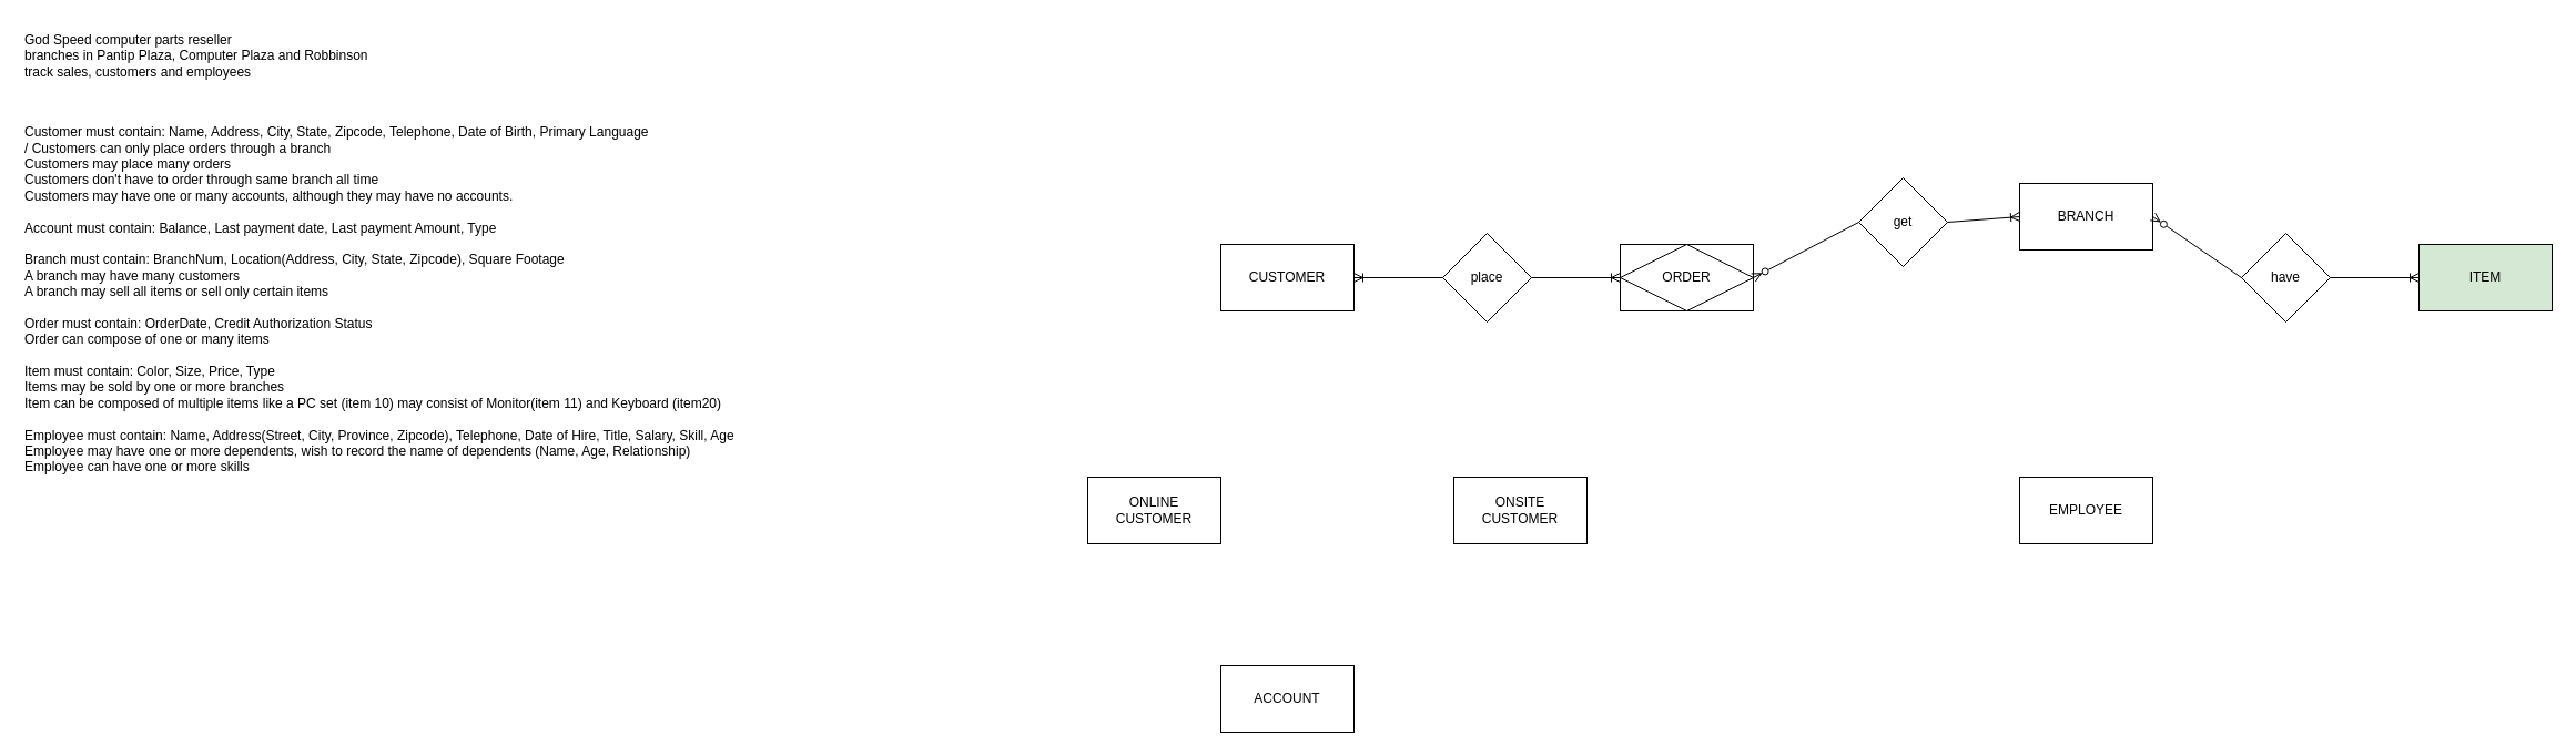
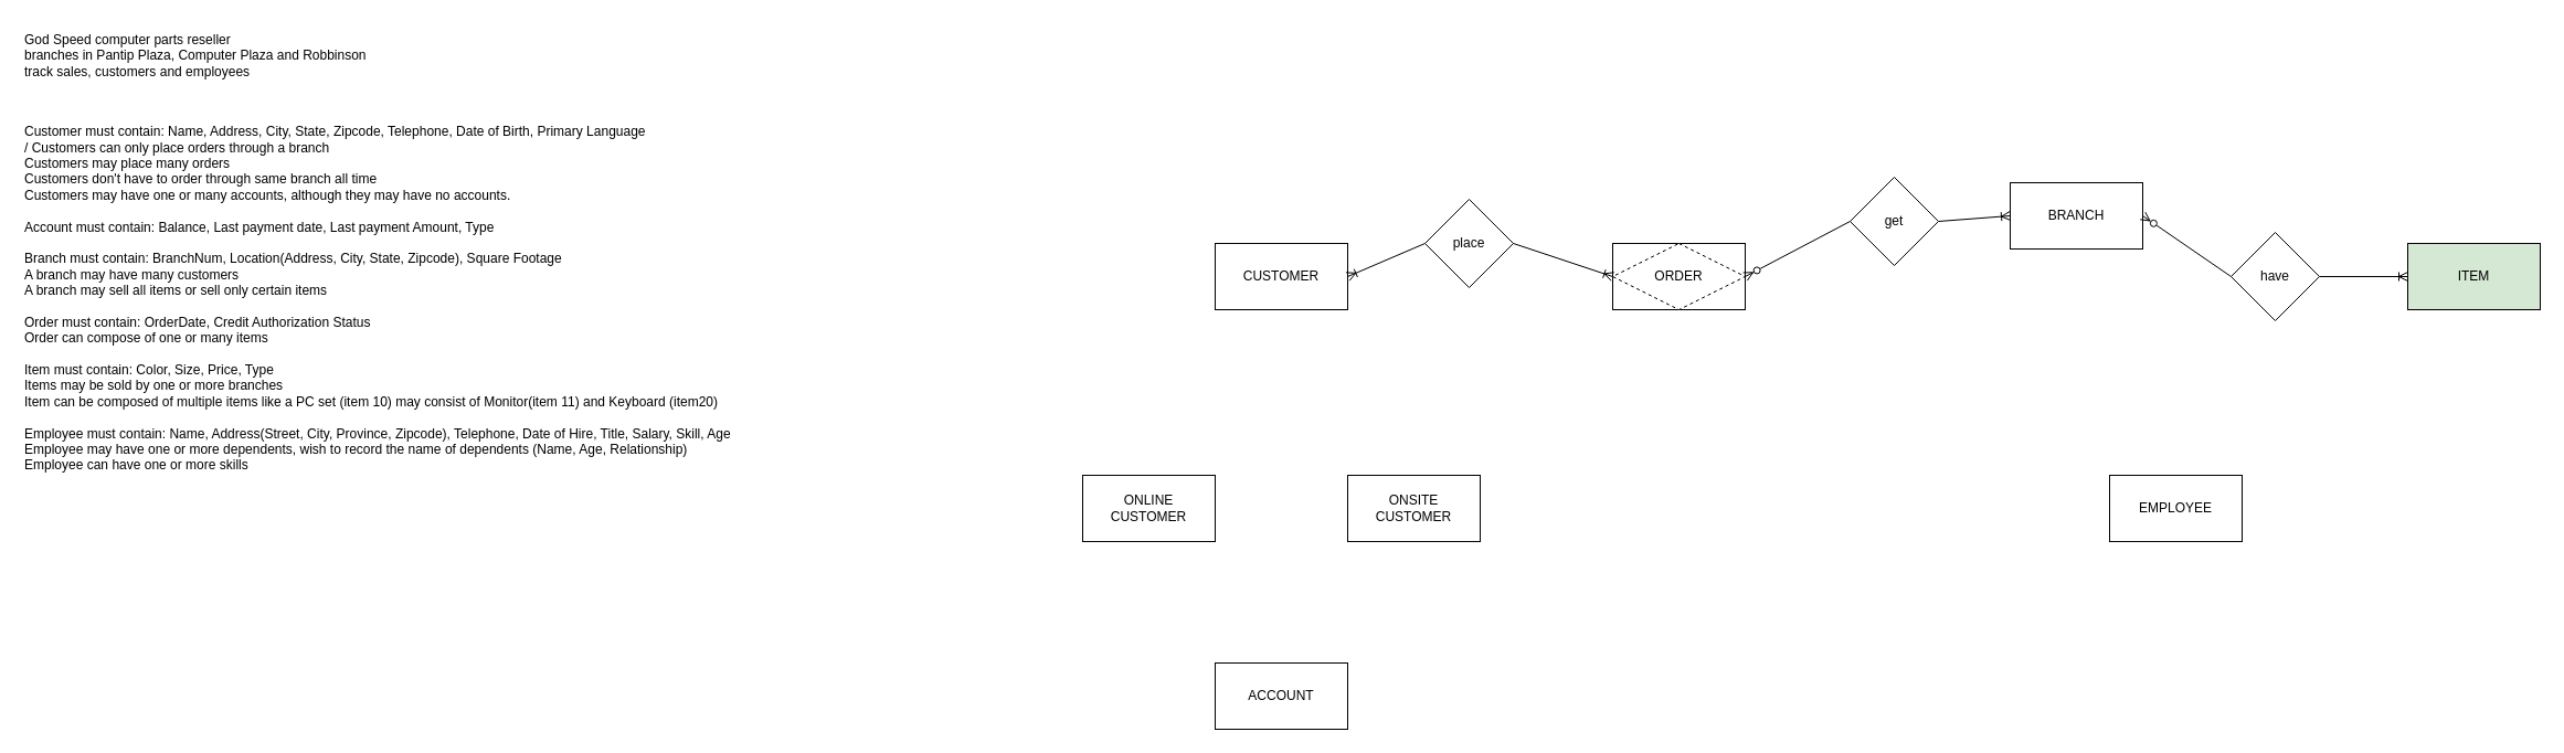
  <mxCell id="0" />
  <mxCell id="1" parent="0" />
  <mxCell id="2" value="CUSTOMER" style="rounded=0;whiteSpace=wrap;html=1;" vertex="1" parent="1"><mxGeometry x="1100" y="220" width="120" height="60" as="geometry" /></mxCell>
  <mxCell id="3" value="God Speed computer parts reseller&lt;div&gt;branches in Pantip Plaza, Computer Plaza and Robbinson&lt;/div&gt;&lt;div&gt;track sales, customers and employees&lt;/div&gt;" style="text;html=1;align=left;verticalAlign=middle;whiteSpace=wrap;rounded=0;" vertex="1" parent="1"><mxGeometry x="20" y="20" width="320" height="60" as="geometry" /></mxCell>
  <mxCell id="4" value="&lt;div&gt;Customer must contain: Name, Address, City, State, Zipcode, Telephone, Date of Birth, Primary Language&lt;/div&gt;/ Customers can only place orders through a branch&amp;nbsp;&lt;div&gt;Customers may place many orders&lt;/div&gt;&lt;div&gt;Customers don't have to order through same branch all time&lt;/div&gt;&lt;div&gt;Customers may have one or many accounts, although they may have no accounts.&lt;/div&gt;&lt;div&gt;&lt;br&gt;&lt;/div&gt;&lt;div&gt;Account must contain: Balance, Last payment date, Last payment Amount, Type&lt;/div&gt;&lt;div&gt;&lt;br&gt;&lt;/div&gt;&lt;div&gt;Branch must contain: BranchNum, Location(Address, City, State, Zipcode), Square Footage&lt;/div&gt;&lt;div&gt;A branch may have many customers&lt;/div&gt;&lt;div&gt;A branch may sell all items or sell only certain items&lt;/div&gt;&lt;div&gt;&lt;br&gt;&lt;/div&gt;&lt;div&gt;&lt;div&gt;Order must contain: OrderDate, Credit Authorization Status&lt;/div&gt;&lt;/div&gt;&lt;div&gt;Order can compose of one or many items&lt;/div&gt;&lt;div&gt;&lt;br&gt;&lt;/div&gt;&lt;div&gt;&lt;div&gt;Item must contain: Color, Size, Price, Type&lt;/div&gt;&lt;/div&gt;&lt;div&gt;Items may be sold by one or more branches&lt;/div&gt;&lt;div&gt;Item can be composed of multiple items like a PC set (item 10) may consist of Monitor(item 11) and Keyboard (item20)&lt;/div&gt;&lt;div&gt;&lt;br&gt;&lt;/div&gt;&lt;div&gt;&lt;div&gt;Employee must contain: Name, Address(Street, City, Province, Zipcode), Telephone, Date of Hire, Title, Salary, Skill, Age&lt;/div&gt;&lt;div&gt;Employee may have one or more dependents, wish to record the name of dependents (Name, Age, Relationship)&lt;/div&gt;&lt;div&gt;Employee can have one or more skills&lt;/div&gt;&lt;/div&gt;" style="text;html=1;align=left;verticalAlign=middle;whiteSpace=wrap;rounded=0;" vertex="1" parent="1"><mxGeometry x="20" y="110" width="660" height="320" as="geometry" /></mxCell>
  <mxCell id="5" value="BRANCH" style="rounded=0;whiteSpace=wrap;html=1;" vertex="1" parent="1"><mxGeometry x="1820" y="165" width="120" height="60" as="geometry" /></mxCell>
  <mxCell id="6" value="" style="group" vertex="1" connectable="0" parent="1"><mxGeometry x="1460" y="220" width="120" height="60" as="geometry" /></mxCell>
  <mxCell id="7" value="" style="rounded=0;whiteSpace=wrap;html=1;" vertex="1" parent="6"><mxGeometry width="120" height="60" as="geometry" /></mxCell>
- <mxCell id="8" value="ORDER" style="rhombus;whiteSpace=wrap;html=1;" vertex="1" parent="6"><mxGeometry width="120" height="60" as="geometry" /></mxCell>
+ <mxCell id="8" value="ORDER" style="rhombus;whiteSpace=wrap;html=1;dashed=1;" vertex="1" parent="6"><mxGeometry width="120" height="60" as="geometry" /></mxCell>
  <mxCell id="9" value="ACCOUNT" style="rounded=0;whiteSpace=wrap;html=1;" vertex="1" parent="1"><mxGeometry x="1100" y="600" width="120" height="60" as="geometry" /></mxCell>
- <mxCell id="10" value="EMPLOYEE" style="rounded=0;whiteSpace=wrap;html=1;" vertex="1" parent="1"><mxGeometry x="1820" y="430" width="120" height="60" as="geometry" /></mxCell>
+ <mxCell id="10" value="EMPLOYEE" style="rounded=0;whiteSpace=wrap;html=1;" vertex="1" parent="1"><mxGeometry x="1910" y="430" width="120" height="60" as="geometry" /></mxCell>
  <mxCell id="11" value="ITEM" style="rounded=0;whiteSpace=wrap;html=1;fillColor=#d5e8d4;" vertex="1" parent="1"><mxGeometry x="2180" y="220" width="120" height="60" as="geometry" /></mxCell>
- <mxCell id="12" value="place" style="rhombus;whiteSpace=wrap;html=1;" vertex="1" parent="1"><mxGeometry x="1300" y="210" width="80" height="80" as="geometry" /></mxCell>
+ <mxCell id="12" value="place" style="rhombus;whiteSpace=wrap;html=1;" vertex="1" parent="1"><mxGeometry x="1290" y="180" width="80" height="80" as="geometry" /></mxCell>
  <mxCell id="13" value="get" style="rhombus;whiteSpace=wrap;html=1;" vertex="1" parent="1"><mxGeometry x="1675" y="160" width="80" height="80" as="geometry" /></mxCell>
  <mxCell id="14" value="ONLINE&lt;div&gt;CUSTOMER&lt;/div&gt;" style="rounded=0;whiteSpace=wrap;html=1;" vertex="1" parent="1"><mxGeometry x="980" y="430" width="120" height="60" as="geometry" /></mxCell>
- <mxCell id="15" value="ONSITE&lt;div&gt;CUSTOMER&lt;/div&gt;" style="rounded=0;whiteSpace=wrap;html=1;" vertex="1" parent="1"><mxGeometry x="1310" y="430" width="120" height="60" as="geometry" /></mxCell>
+ <mxCell id="15" value="ONSITE&lt;div&gt;CUSTOMER&lt;/div&gt;" style="rounded=0;whiteSpace=wrap;html=1;" vertex="1" parent="1"><mxGeometry x="1220" y="430" width="120" height="60" as="geometry" /></mxCell>
  <mxCell id="16" value="have" style="rhombus;whiteSpace=wrap;html=1;" vertex="1" parent="1"><mxGeometry x="2020" y="210" width="80" height="80" as="geometry" /></mxCell>
  <mxCell id="17" value="" style="endArrow=none;html=1;rounded=0;entryX=0;entryY=0.5;entryDx=0;entryDy=0;exitX=1;exitY=0.5;exitDx=0;exitDy=0;startArrow=ERzeroToMany;startFill=0;" edge="1" parent="1" source="5" target="16"><mxGeometry width="50" height="50" relative="1" as="geometry"><mxPoint x="2030" y="370" as="sourcePoint" /><mxPoint x="2080" y="320" as="targetPoint" /></mxGeometry></mxCell>
  <mxCell id="18" value="" style="endArrow=ERoneToMany;html=1;rounded=0;entryX=0;entryY=0.5;entryDx=0;entryDy=0;exitX=1;exitY=0.5;exitDx=0;exitDy=0;endFill=0;" edge="1" parent="1" source="16" target="11"><mxGeometry width="50" height="50" relative="1" as="geometry"><mxPoint x="2065" y="320" as="sourcePoint" /><mxPoint x="2145" y="320" as="targetPoint" /></mxGeometry></mxCell>
  <mxCell id="19" value="" style="endArrow=ERoneToMany;html=1;rounded=0;entryX=0;entryY=0.5;entryDx=0;entryDy=0;exitX=1;exitY=0.5;exitDx=0;exitDy=0;endFill=0;" edge="1" parent="1" source="13" target="5"><mxGeometry width="50" height="50" relative="1" as="geometry"><mxPoint x="1740" y="289.43" as="sourcePoint" /><mxPoint x="1820" y="289.43" as="targetPoint" /></mxGeometry></mxCell>
  <mxCell id="20" value="" style="endArrow=none;html=1;rounded=0;entryX=0;entryY=0.5;entryDx=0;entryDy=0;exitX=1;exitY=0.5;exitDx=0;exitDy=0;startArrow=ERzeroToMany;startFill=0;" edge="1" parent="1" source="8" target="13"><mxGeometry width="50" height="50" relative="1" as="geometry"><mxPoint x="1660" y="310" as="sourcePoint" /><mxPoint x="1740" y="310" as="targetPoint" /></mxGeometry></mxCell>
  <mxCell id="21" value="" style="endArrow=ERoneToMany;html=1;rounded=0;entryX=0;entryY=0.5;entryDx=0;entryDy=0;exitX=1;exitY=0.5;exitDx=0;exitDy=0;endFill=0;" edge="1" parent="1" source="12" target="7"><mxGeometry width="50" height="50" relative="1" as="geometry"><mxPoint x="1360" y="300" as="sourcePoint" /><mxPoint x="1440" y="300" as="targetPoint" /></mxGeometry></mxCell>
  <mxCell id="22" value="" style="endArrow=none;html=1;rounded=0;entryX=0;entryY=0.5;entryDx=0;entryDy=0;exitX=1;exitY=0.5;exitDx=0;exitDy=0;startArrow=ERoneToMany;startFill=0;" edge="1" parent="1" source="2" target="12"><mxGeometry width="50" height="50" relative="1" as="geometry"><mxPoint x="1490" y="290" as="sourcePoint" /><mxPoint x="1570" y="290" as="targetPoint" /></mxGeometry></mxCell>
